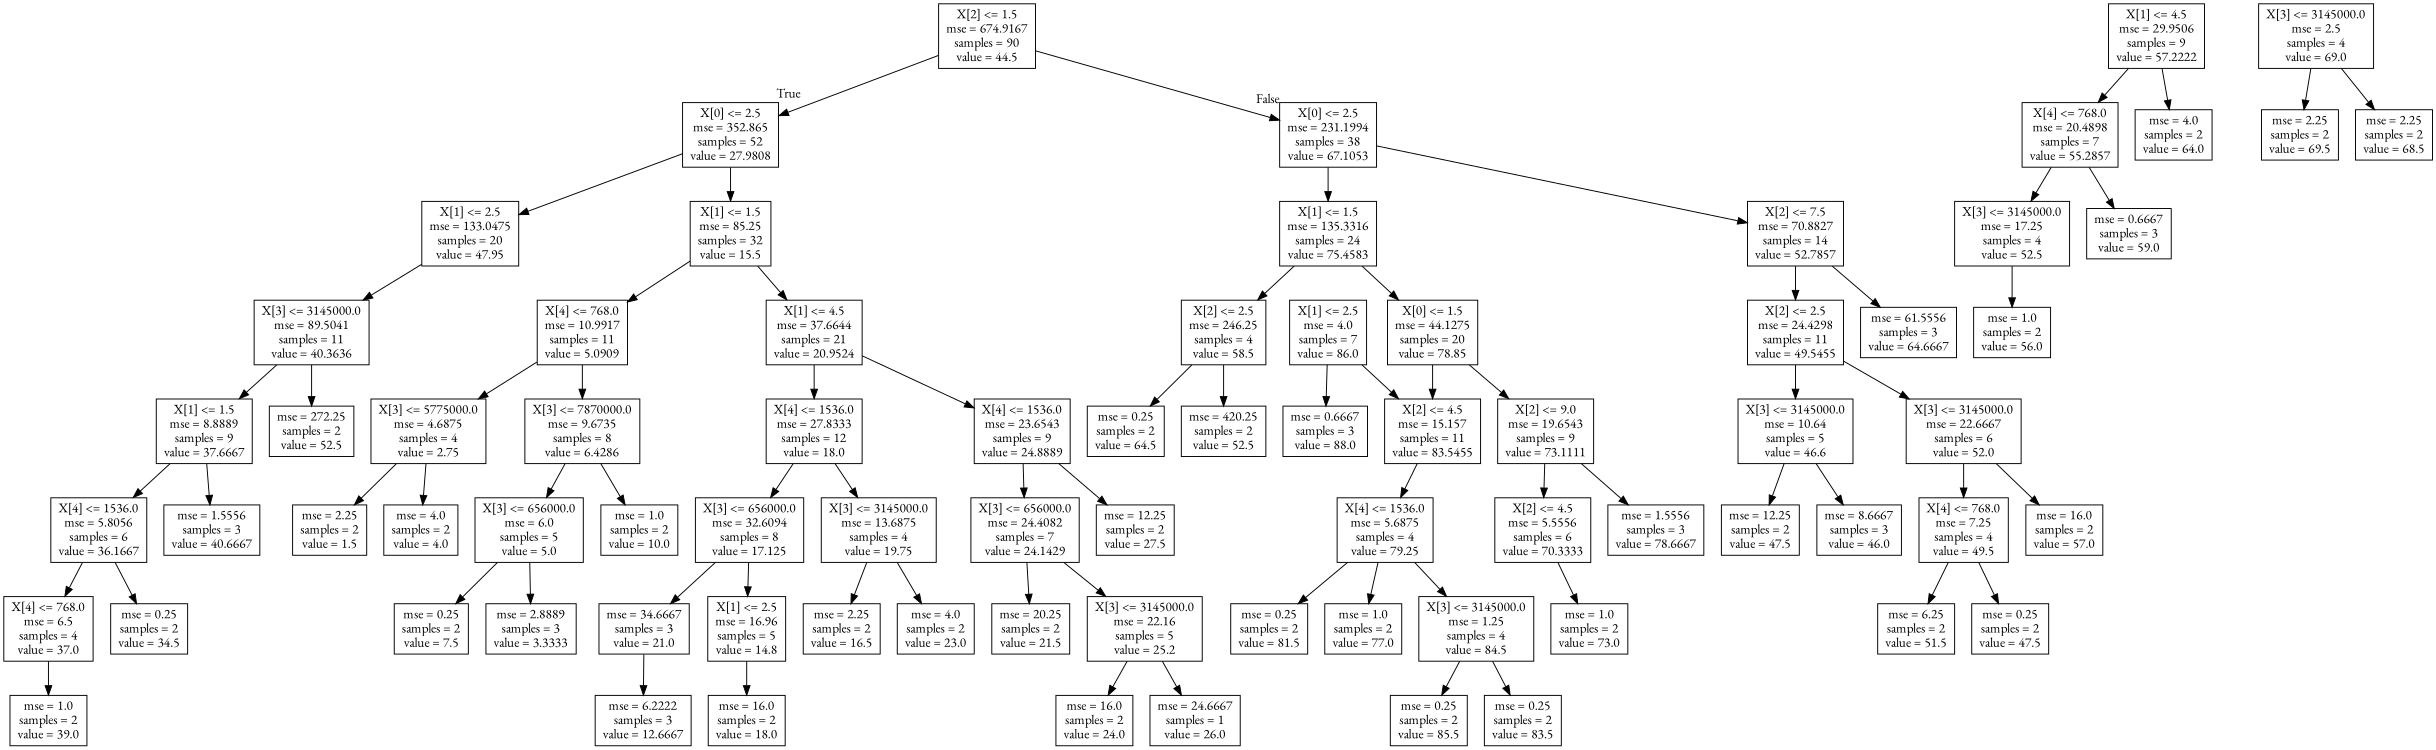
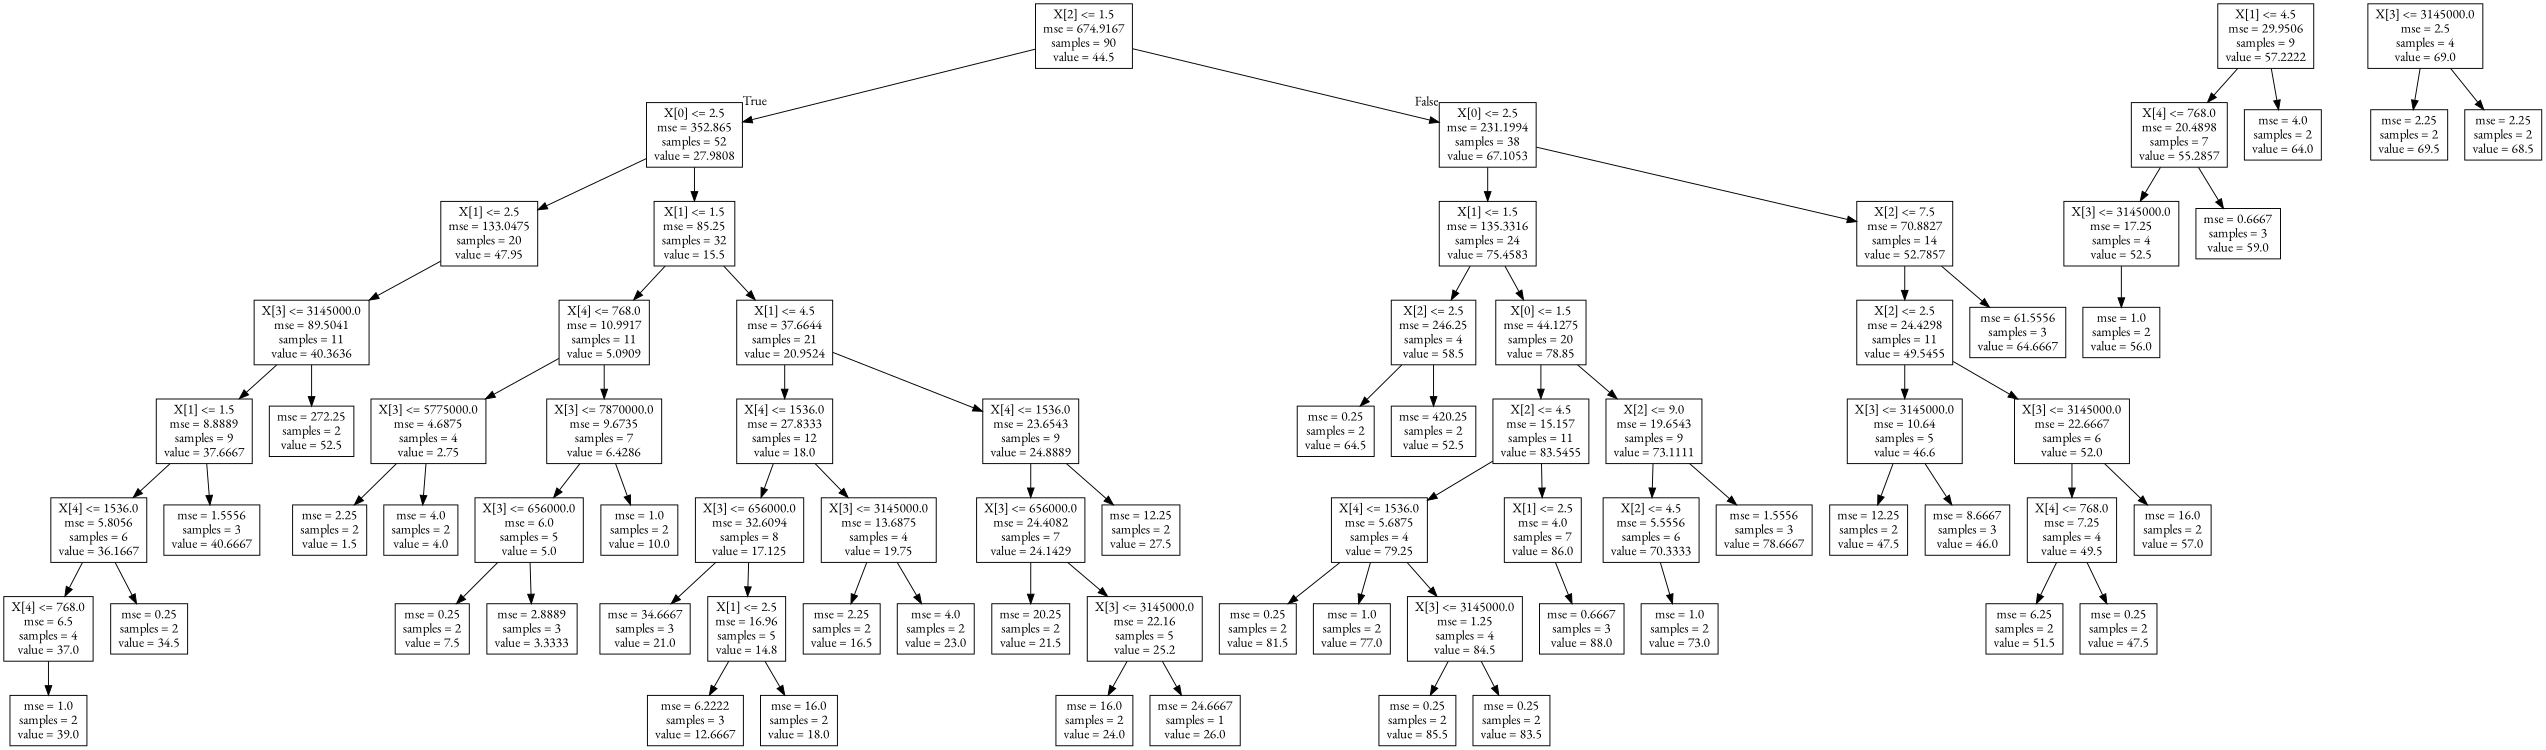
  digraph {
    fontname="EB Garamond"
    node [fontname="EB Garamond" shape=box]
    edge [fontname="EB Garamond"]
    n1 [label="X[2] <= 1.5\nmse = 674.9167\nsamples = 90\nvalue = 44.5"]
    n2 [label="X[0] <= 2.5\nmse = 352.865\nsamples = 52\nvalue = 27.9808"]
    n3 [label="X[0] <= 2.5\nmse = 231.1994\nsamples = 38\nvalue = 67.1053"]
    n4 [label="X[1] <= 2.5\nmse = 133.0475\nsamples = 20\nvalue = 47.95"]
    n5 [label="X[1] <= 1.5\nmse = 85.25\nsamples = 32\nvalue = 15.5"]
    n6 [label="X[1] <= 1.5\nmse = 135.3316\nsamples = 24\nvalue = 75.4583"]
    n7 [label="X[2] <= 7.5\nmse = 70.8827\nsamples = 14\nvalue = 52.7857"]
    n8 [label="X[3] <= 3145000.0\nmse = 89.5041\nsamples = 11\nvalue = 40.3636"]
    n9 [label="X[4] <= 768.0\nmse = 10.9917\nsamples = 11\nvalue = 5.0909"]
    n10 [label="X[1] <= 4.5\nmse = 37.6644\nsamples = 21\nvalue = 20.9524"]
    n11 [label="X[1] <= 1.5\nmse = 8.8889\nsamples = 9\nvalue = 37.6667"]
    n12 [label="mse = 272.25\nsamples = 2\nvalue = 52.5"]
    n13 [label="X[1] <= 4.5\nmse = 29.9506\nsamples = 9\nvalue = 57.2222"]
    n14 [label="X[4] <= 768.0\nmse = 20.4898\nsamples = 7\nvalue = 55.2857"]
    n15 [label="mse = 4.0\nsamples = 2\nvalue = 64.0"]
    n16 [label="X[4] <= 1536.0\nmse = 5.8056\nsamples = 6\nvalue = 36.1667"]
    n17 [label="mse = 1.5556\nsamples = 3\nvalue = 40.6667"]
    n18 [label="X[4] <= 768.0\nmse = 6.5\nsamples = 4\nvalue = 37.0"]
    n19 [label="mse = 0.25\nsamples = 2\nvalue = 34.5"]
    n20 [label="mse = 1.0\nsamples = 2\nvalue = 39.0"]
    n21 [label="X[3] <= 3145000.0\nmse = 17.25\nsamples = 4\nvalue = 52.5"]
    n22 [label="mse = 0.6667\nsamples = 3\nvalue = 59.0"]
    n23 [label="mse = 1.0\nsamples = 2\nvalue = 56.0"]
    n24 [label="X[3] <= 5775000.0\nmse = 4.6875\nsamples = 4\nvalue = 2.75"]
-   n25 [label="X[3] <= 7870000.0\nmse = 9.6735\nsamples = 8\nvalue = 6.4286"]
+   n25 [label="X[3] <= 7870000.0\nmse = 9.6735\nsamples = 7\nvalue = 6.4286"]
    n26 [label="X[4] <= 1536.0\nmse = 27.8333\nsamples = 12\nvalue = 18.0"]
    n27 [label="X[4] <= 1536.0\nmse = 23.6543\nsamples = 9\nvalue = 24.8889"]
    n28 [label="mse = 2.25\nsamples = 2\nvalue = 1.5"]
    n29 [label="mse = 4.0\nsamples = 2\nvalue = 4.0"]
    n30 [label="X[3] <= 656000.0\nmse = 6.0\nsamples = 5\nvalue = 5.0"]
    n31 [label="mse = 1.0\nsamples = 2\nvalue = 10.0"]
    n32 [label="mse = 0.25\nsamples = 2\nvalue = 7.5"]
    n33 [label="mse = 2.8889\nsamples = 3\nvalue = 3.3333"]
    n34 [label="X[3] <= 656000.0\nmse = 32.6094\nsamples = 8\nvalue = 17.125"]
    n35 [label="X[3] <= 3145000.0\nmse = 13.6875\nsamples = 4\nvalue = 19.75"]
    n36 [label="X[3] <= 656000.0\nmse = 24.4082\nsamples = 7\nvalue = 24.1429"]
    n37 [label="mse = 12.25\nsamples = 2\nvalue = 27.5"]
    n38 [label="mse = 34.6667\nsamples = 3\nvalue = 21.0"]
    n39 [label="X[1] <= 2.5\nmse = 16.96\nsamples = 5\nvalue = 14.8"]
    n40 [label="mse = 2.25\nsamples = 2\nvalue = 16.5"]
    n41 [label="mse = 4.0\nsamples = 2\nvalue = 23.0"]
    n42 [label="mse = 6.2222\nsamples = 3\nvalue = 12.6667"]
    n43 [label="mse = 16.0\nsamples = 2\nvalue = 18.0"]
    n44 [label="mse = 20.25\nsamples = 2\nvalue = 21.5"]
    n45 [label="X[3] <= 3145000.0\nmse = 22.16\nsamples = 5\nvalue = 25.2"]
    n46 [label="mse = 16.0\nsamples = 2\nvalue = 24.0"]
    n47 [label="mse = 24.6667\nsamples = 1\nvalue = 26.0"]
    n48 [label="X[2] <= 2.5\nmse = 246.25\nsamples = 4\nvalue = 58.5"]
    n49 [label="X[0] <= 1.5\nmse = 44.1275\nsamples = 20\nvalue = 78.85"]
    n50 [label="X[2] <= 2.5\nmse = 24.4298\nsamples = 11\nvalue = 49.5455"]
    n51 [label="mse = 61.5556\nsamples = 3\nvalue = 64.6667"]
    n52 [label="mse = 0.25\nsamples = 2\nvalue = 64.5"]
    n53 [label="mse = 420.25\nsamples = 2\nvalue = 52.5"]
    n54 [label="X[2] <= 4.5\nmse = 15.157\nsamples = 11\nvalue = 83.5455"]
    n55 [label="X[2] <= 9.0\nmse = 19.6543\nsamples = 9\nvalue = 73.1111"]
    n56 [label="X[4] <= 1536.0\nmse = 5.6875\nsamples = 4\nvalue = 79.25"]
    n57 [label="X[1] <= 2.5\nmse = 4.0\nsamples = 7\nvalue = 86.0"]
    n58 [label="X[2] <= 4.5\nmse = 5.5556\nsamples = 6\nvalue = 70.3333"]
    n59 [label="mse = 1.5556\nsamples = 3\nvalue = 78.6667"]
    n60 [label="mse = 0.25\nsamples = 2\nvalue = 81.5"]
    n61 [label="mse = 1.0\nsamples = 2\nvalue = 77.0"]
    n62 [label="X[3] <= 3145000.0\nmse = 1.25\nsamples = 4\nvalue = 84.5"]
    n63 [label="mse = 0.6667\nsamples = 3\nvalue = 88.0"]
    n64 [label="mse = 0.25\nsamples = 2\nvalue = 85.5"]
    n65 [label="mse = 0.25\nsamples = 2\nvalue = 83.5"]
    n66 [label="mse = 1.0\nsamples = 2\nvalue = 73.0"]
    n67 [label="X[3] <= 3145000.0\nmse = 2.5\nsamples = 4\nvalue = 69.0"]
    n68 [label="mse = 2.25\nsamples = 2\nvalue = 69.5"]
    n69 [label="mse = 2.25\nsamples = 2\nvalue = 68.5"]
    n70 [label="X[3] <= 3145000.0\nmse = 10.64\nsamples = 5\nvalue = 46.6"]
    n71 [label="X[3] <= 3145000.0\nmse = 22.6667\nsamples = 6\nvalue = 52.0"]
    n72 [label="mse = 12.25\nsamples = 2\nvalue = 47.5"]
    n73 [label="mse = 8.6667\nsamples = 3\nvalue = 46.0"]
    n74 [label="X[4] <= 768.0\nmse = 7.25\nsamples = 4\nvalue = 49.5"]
    n75 [label="mse = 16.0\nsamples = 2\nvalue = 57.0"]
    n76 [label="mse = 6.25\nsamples = 2\nvalue = 51.5"]
    n77 [label="mse = 0.25\nsamples = 2\nvalue = 47.5"]
    n1 -> n2 [headlabel=True labelangle=45 labeldistance=2.5]
    n1 -> n3 [headlabel=False labelangle=-45 labeldistance=2.5]
    n2 -> n4
    n2 -> n5
    n3 -> n6
    n3 -> n7
    n4 -> n8
    n5 -> n9
    n5 -> n10
    n6 -> n48
    n6 -> n49
    n7 -> n50
    n7 -> n51
    n8 -> n11
    n8 -> n12
    n9 -> n24
    n9 -> n25
    n10 -> n26
    n10 -> n27
    n11 -> n16
    n11 -> n17
    n13 -> n14
    n13 -> n15
    n14 -> n21
    n14 -> n22
    n16 -> n18
    n16 -> n19
    n18 -> n20
    n21 -> n23
    n24 -> n28
    n24 -> n29
    n25 -> n30
    n25 -> n31
    n26 -> n34
    n26 -> n35
    n27 -> n36
    n27 -> n37
    n30 -> n32
    n30 -> n33
    n34 -> n38
    n34 -> n39
    n35 -> n40
    n35 -> n41
    n36 -> n44
    n36 -> n45
-   n38 -> n42
+   n39 -> n42
    n39 -> n43
    n45 -> n46
    n45 -> n47
    n48 -> n52
    n48 -> n53
    n49 -> n54
    n49 -> n55
    n50 -> n70
    n50 -> n71
    n54 -> n56
-   n57 -> n54
+   n54 -> n57
    n55 -> n58
    n55 -> n59
    n56 -> n60
    n56 -> n61
    n56 -> n62
    n57 -> n63
    n58 -> n66
    n62 -> n64
    n62 -> n65
    n67 -> n68
    n67 -> n69
    n70 -> n72
    n70 -> n73
    n71 -> n74
    n71 -> n75
    n74 -> n76
    n74 -> n77
  }
